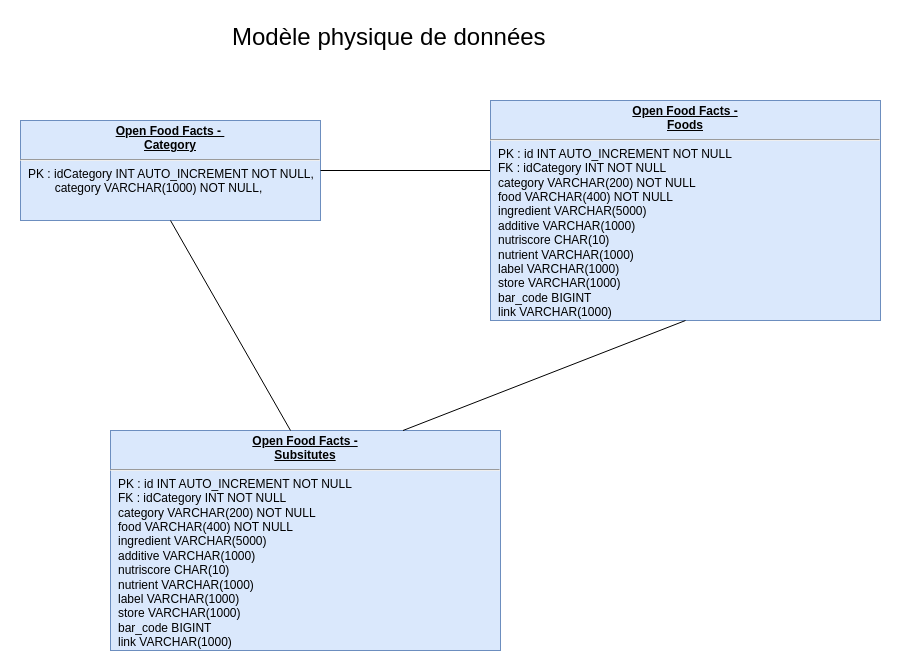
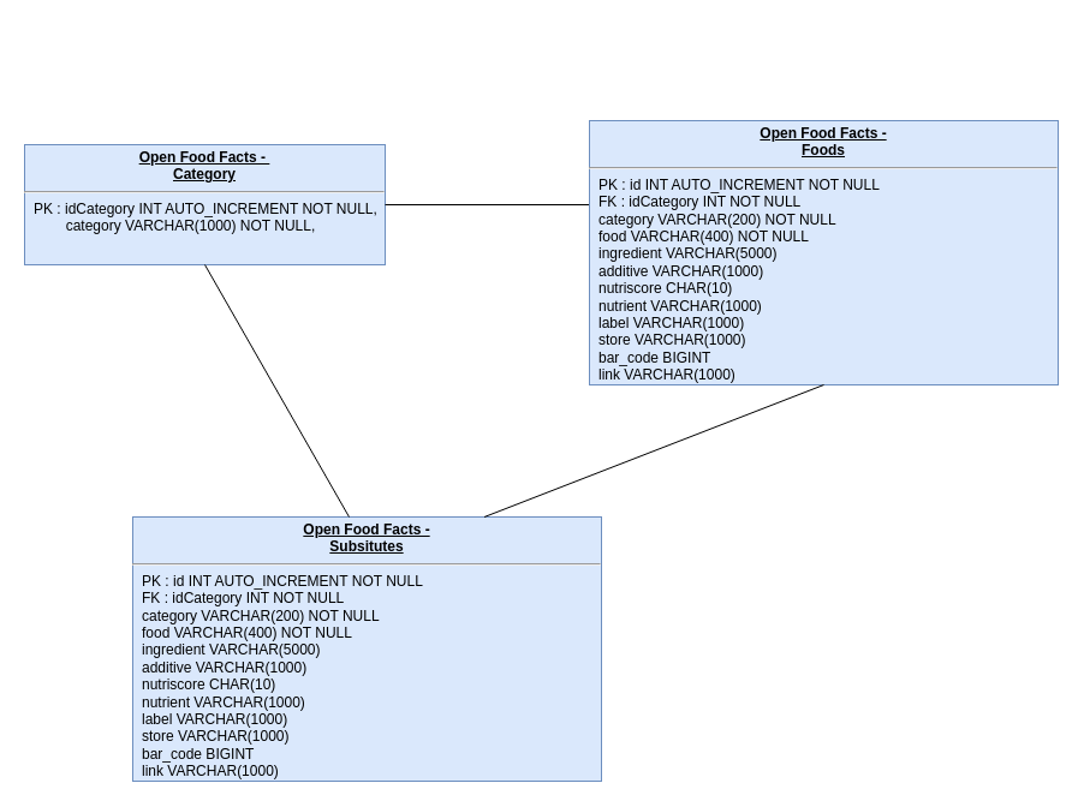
  <mxCell id="0" />
  <mxCell id="1" parent="0" />
  <mxCell id="2" value="&lt;p style=&quot;margin: 0px ; margin-top: 4px ; text-align: center ; text-decoration: underline&quot;&gt;&lt;b&gt;Open Food Facts -&amp;nbsp;&lt;/b&gt;&lt;/p&gt;&lt;div style=&quot;text-align: center&quot;&gt;&lt;span&gt;&lt;b&gt;&lt;u&gt;Category&lt;/u&gt;&lt;/b&gt;&lt;/span&gt;&lt;/div&gt;&lt;hr&gt;&lt;p style=&quot;margin: 0px ; margin-left: 8px&quot;&gt;PK : idCategory INT AUTO_INCREMENT NOT NULL,&lt;/p&gt;&lt;p style=&quot;margin: 0px ; margin-left: 8px&quot;&gt;&amp;nbsp; &amp;nbsp; &amp;nbsp; &amp;nbsp; category VARCHAR(1000) NOT NULL,&lt;/p&gt;&lt;p style=&quot;margin: 0px ; margin-left: 8px&quot;&gt;&lt;br&gt;&lt;/p&gt;" style="verticalAlign=top;align=left;overflow=fill;fontSize=12;fontFamily=Helvetica;html=1;fillColor=#dae8fc;strokeColor=#6c8ebf;" vertex="1" parent="1"><mxGeometry x="20" y="120" width="300" height="100" as="geometry" /></mxCell>
- <mxCell id="3" value="&lt;font style=&quot;font-size: 24px&quot;&gt;Modèle physique de données&lt;/font&gt;" style="text;html=1;resizable=0;points=[];autosize=1;align=left;verticalAlign=top;spacingTop=-4;" vertex="1" parent="1"><mxGeometry x="230" y="20" width="330" height="20" as="geometry" /></mxCell>
  <mxCell id="4" value="" style="line;strokeWidth=1;fillColor=none;align=left;verticalAlign=middle;spacingTop=-1;spacingLeft=3;spacingRight=3;rotatable=0;labelPosition=right;points=[];portConstraint=eastwest;" vertex="1" parent="1"><mxGeometry x="320" y="166" width="170" height="8" as="geometry" /></mxCell>
  <mxCell id="5" value="&lt;p style=&quot;margin: 0px ; margin-top: 4px ; text-align: center ; text-decoration: underline&quot;&gt;&lt;b&gt;Open Food Facts -&lt;br&gt;Foods&lt;/b&gt;&lt;/p&gt;&lt;hr&gt;&lt;p style=&quot;margin: 0px ; margin-left: 8px&quot;&gt;PK : id INT AUTO_INCREMENT NOT NULL&lt;br&gt;FK : idCategory INT NOT NULL&lt;br&gt;category VARCHAR(200) NOT NULL&lt;/p&gt;&lt;p style=&quot;margin: 0px ; margin-left: 8px&quot;&gt;food VARCHAR(400) NOT NULL&lt;br&gt;&lt;/p&gt;&lt;p style=&quot;margin: 0px ; margin-left: 8px&quot;&gt;ingredient VARCHAR(5000)&lt;br&gt;&lt;/p&gt;&lt;p style=&quot;margin: 0px ; margin-left: 8px&quot;&gt;additive VARCHAR(1000)&lt;br&gt;&lt;/p&gt;&lt;p style=&quot;margin: 0px ; margin-left: 8px&quot;&gt;nutriscore CHAR(10)&lt;br&gt;&lt;/p&gt;&lt;p style=&quot;margin: 0px ; margin-left: 8px&quot;&gt;nutrient VARCHAR(1000)&lt;br&gt;&lt;/p&gt;&lt;p style=&quot;margin: 0px ; margin-left: 8px&quot;&gt;label VARCHAR(1000)&lt;br&gt;&lt;/p&gt;&lt;p style=&quot;margin: 0px ; margin-left: 8px&quot;&gt;store VARCHAR(1000)&lt;br&gt;&lt;/p&gt;&lt;p style=&quot;margin: 0px ; margin-left: 8px&quot;&gt;bar_code BIGINT&lt;br&gt;&lt;/p&gt;&lt;p style=&quot;margin: 0px ; margin-left: 8px&quot;&gt;link VARCHAR(1000)&lt;br&gt;&lt;/p&gt;" style="verticalAlign=top;align=left;overflow=fill;fontSize=12;fontFamily=Helvetica;html=1;fillColor=#dae8fc;strokeColor=#6c8ebf;" vertex="1" parent="1"><mxGeometry x="490" y="100" width="390" height="220" as="geometry" /></mxCell>
  <mxCell id="6" value="&lt;p style=&quot;margin: 0px ; margin-top: 4px ; text-align: center ; text-decoration: underline&quot;&gt;&lt;b&gt;Open Food Facts -&lt;br&gt;Subsitutes&lt;/b&gt;&lt;/p&gt;&lt;hr&gt;&lt;p style=&quot;margin: 0px ; margin-left: 8px&quot;&gt;PK : id INT AUTO_INCREMENT NOT NULL&lt;br&gt;FK : idCategory INT NOT NULL&lt;br&gt;category VARCHAR(200) NOT NULL&lt;/p&gt;&lt;p style=&quot;margin: 0px ; margin-left: 8px&quot;&gt;food VARCHAR(400) NOT NULL&lt;br&gt;&lt;/p&gt;&lt;p style=&quot;margin: 0px ; margin-left: 8px&quot;&gt;ingredient VARCHAR(5000)&lt;br&gt;&lt;/p&gt;&lt;p style=&quot;margin: 0px ; margin-left: 8px&quot;&gt;additive VARCHAR(1000)&lt;br&gt;&lt;/p&gt;&lt;p style=&quot;margin: 0px ; margin-left: 8px&quot;&gt;nutriscore CHAR(10)&lt;br&gt;&lt;/p&gt;&lt;p style=&quot;margin: 0px ; margin-left: 8px&quot;&gt;nutrient VARCHAR(1000)&lt;br&gt;&lt;/p&gt;&lt;p style=&quot;margin: 0px ; margin-left: 8px&quot;&gt;label VARCHAR(1000)&lt;br&gt;&lt;/p&gt;&lt;p style=&quot;margin: 0px ; margin-left: 8px&quot;&gt;store VARCHAR(1000)&lt;br&gt;&lt;/p&gt;&lt;p style=&quot;margin: 0px ; margin-left: 8px&quot;&gt;bar_code BIGINT&lt;br&gt;&lt;/p&gt;&lt;p style=&quot;margin: 0px ; margin-left: 8px&quot;&gt;link VARCHAR(1000)&lt;br&gt;&lt;/p&gt;" style="verticalAlign=top;align=left;overflow=fill;fontSize=12;fontFamily=Helvetica;html=1;fillColor=#dae8fc;strokeColor=#6c8ebf;" vertex="1" parent="1"><mxGeometry x="110" y="430" width="390" height="220" as="geometry" /></mxCell>
  <mxCell id="7" value="" style="endArrow=none;html=1;exitX=0.75;exitY=0;exitDx=0;exitDy=0;entryX=0.5;entryY=1;entryDx=0;entryDy=0;" edge="1" parent="1" source="6" target="5"><mxGeometry width="50" height="50" relative="1" as="geometry"><mxPoint x="475" y="360" as="sourcePoint" /><mxPoint x="525" y="310" as="targetPoint" /></mxGeometry></mxCell>
  <mxCell id="8" value="" style="endArrow=none;html=1;entryX=0.5;entryY=1;entryDx=0;entryDy=0;" edge="1" parent="1" target="2"><mxGeometry width="50" height="50" relative="1" as="geometry"><mxPoint x="290" y="430" as="sourcePoint" /><mxPoint x="70" y="670" as="targetPoint" /></mxGeometry></mxCell>
